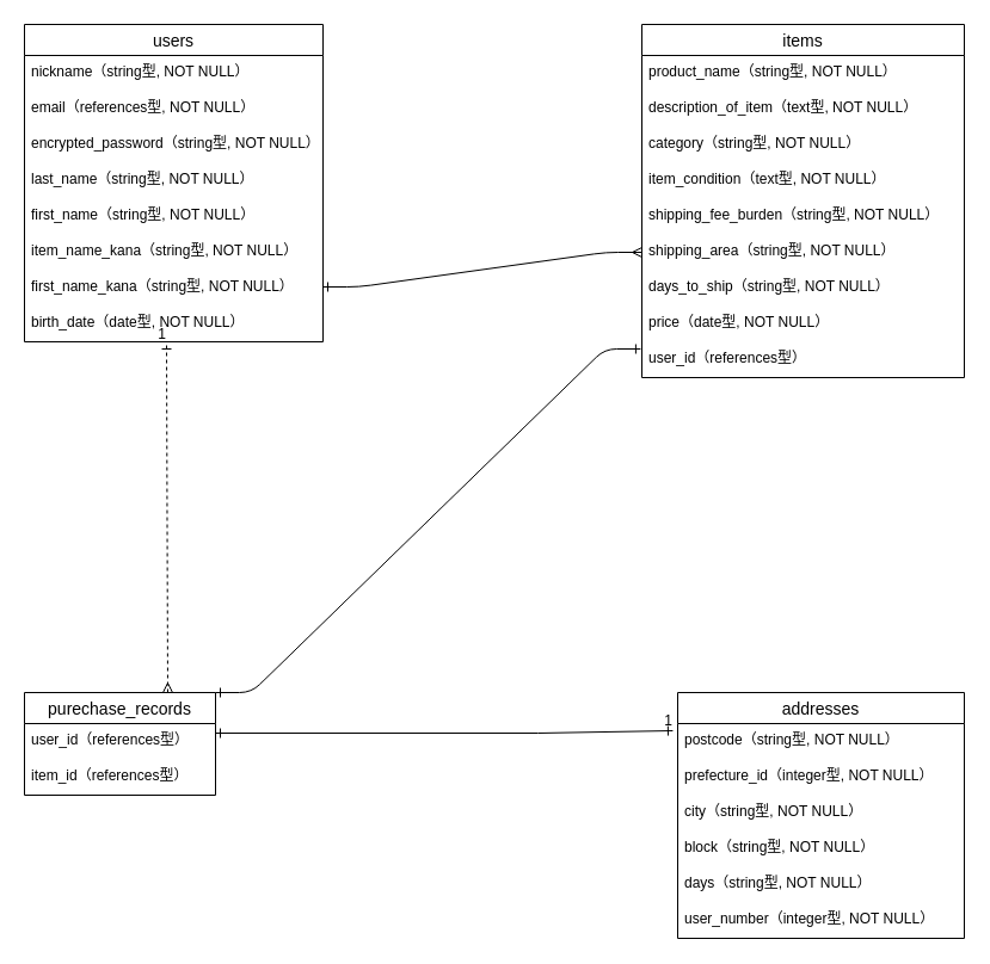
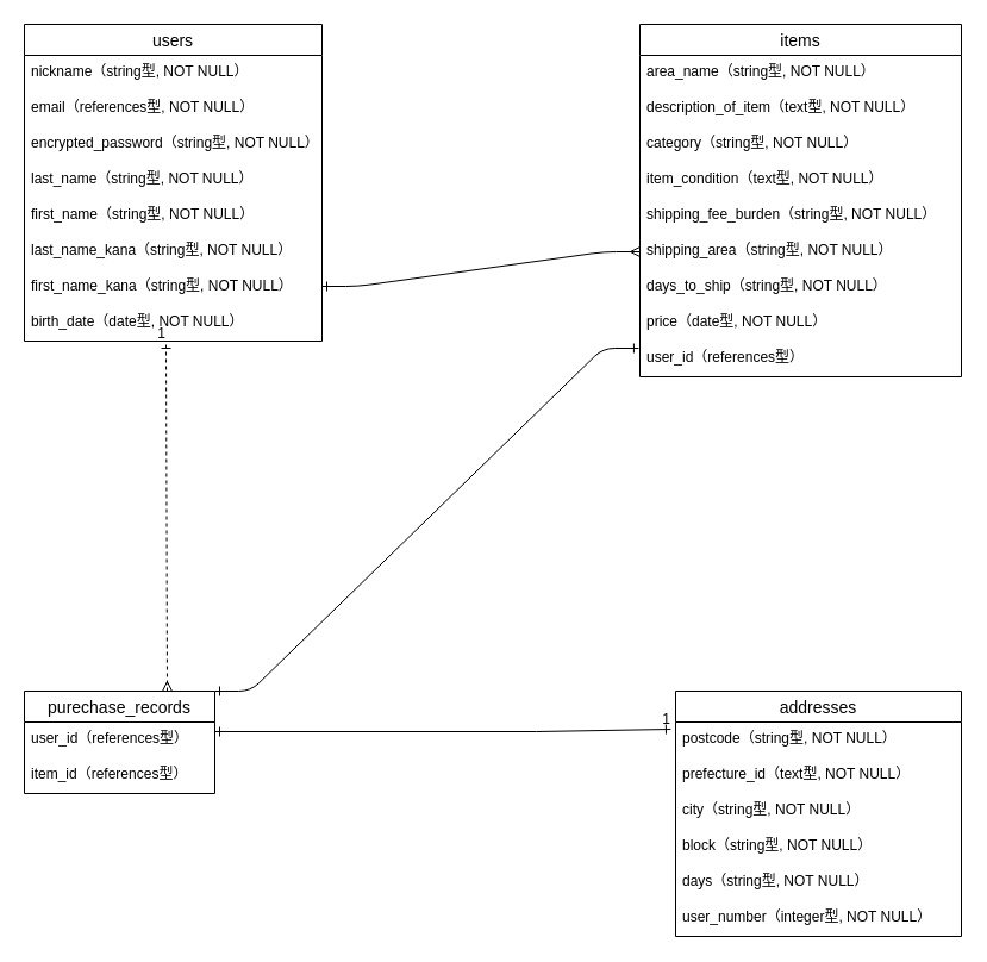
  <mxCell id="0" />
  <mxCell id="1" parent="0" />
  <mxCell id="2" value="users" style="swimlane;fontStyle=0;childLayout=stackLayout;horizontal=1;startSize=26;horizontalStack=0;resizeParent=1;resizeParentMax=0;resizeLast=0;collapsible=1;marginBottom=0;align=center;fontSize=14;" parent="1" vertex="1"><mxGeometry x="20" y="20" width="250" height="266" as="geometry" /></mxCell>
  <mxCell id="3" value="nickname（string型, NOT NULL）&#10;" style="text;strokeColor=none;fillColor=none;spacingLeft=4;spacingRight=4;overflow=hidden;rotatable=0;points=[[0,0.5],[1,0.5]];portConstraint=eastwest;fontSize=12;" parent="2" vertex="1"><mxGeometry y="26" width="250" height="30" as="geometry" /></mxCell>
  <mxCell id="4" value="email（references型, NOT NULL）" style="text;strokeColor=none;fillColor=none;spacingLeft=4;spacingRight=4;overflow=hidden;rotatable=0;points=[[0,0.5],[1,0.5]];portConstraint=eastwest;fontSize=12;" parent="2" vertex="1"><mxGeometry y="56" width="250" height="30" as="geometry" /></mxCell>
  <mxCell id="5" value="encrypted_password（string型, NOT NULL）" style="text;strokeColor=none;fillColor=none;spacingLeft=4;spacingRight=4;overflow=hidden;rotatable=0;points=[[0,0.5],[1,0.5]];portConstraint=eastwest;fontSize=12;" parent="2" vertex="1"><mxGeometry y="86" width="250" height="30" as="geometry" /></mxCell>
  <mxCell id="6" value="last_name（string型, NOT NULL）" style="text;strokeColor=none;fillColor=none;spacingLeft=4;spacingRight=4;overflow=hidden;rotatable=0;points=[[0,0.5],[1,0.5]];portConstraint=eastwest;fontSize=12;" parent="2" vertex="1"><mxGeometry y="116" width="250" height="30" as="geometry" /></mxCell>
  <mxCell id="7" value="first_name（string型, NOT NULL）" style="text;strokeColor=none;fillColor=none;spacingLeft=4;spacingRight=4;overflow=hidden;rotatable=0;points=[[0,0.5],[1,0.5]];portConstraint=eastwest;fontSize=12;" parent="2" vertex="1"><mxGeometry y="146" width="250" height="30" as="geometry" /></mxCell>
- <mxCell id="8" value="item_name_kana（string型, NOT NULL）" style="text;strokeColor=none;fillColor=none;spacingLeft=4;spacingRight=4;overflow=hidden;rotatable=0;points=[[0,0.5],[1,0.5]];portConstraint=eastwest;fontSize=12;" parent="2" vertex="1"><mxGeometry y="176" width="250" height="30" as="geometry" /></mxCell>
+ <mxCell id="8" value="last_name_kana（string型, NOT NULL）" style="text;strokeColor=none;fillColor=none;spacingLeft=4;spacingRight=4;overflow=hidden;rotatable=0;points=[[0,0.5],[1,0.5]];portConstraint=eastwest;fontSize=12;" parent="2" vertex="1"><mxGeometry y="176" width="250" height="30" as="geometry" /></mxCell>
  <mxCell id="9" value="first_name_kana（string型, NOT NULL）" style="text;strokeColor=none;fillColor=none;spacingLeft=4;spacingRight=4;overflow=hidden;rotatable=0;points=[[0,0.5],[1,0.5]];portConstraint=eastwest;fontSize=12;" parent="2" vertex="1"><mxGeometry y="206" width="250" height="30" as="geometry" /></mxCell>
  <mxCell id="10" value="birth_date（date型, NOT NULL）" style="text;strokeColor=none;fillColor=none;spacingLeft=4;spacingRight=4;overflow=hidden;rotatable=0;points=[[0,0.5],[1,0.5]];portConstraint=eastwest;fontSize=12;" parent="2" vertex="1"><mxGeometry y="236" width="250" height="30" as="geometry" /></mxCell>
  <mxCell id="11" value="items" style="swimlane;fontStyle=0;childLayout=stackLayout;horizontal=1;startSize=26;horizontalStack=0;resizeParent=1;resizeParentMax=0;resizeLast=0;collapsible=1;marginBottom=0;align=center;fontSize=14;" parent="1" vertex="1"><mxGeometry x="537" y="20" width="270" height="296" as="geometry" /></mxCell>
- <mxCell id="12" value="product_name（string型, NOT NULL）" style="text;strokeColor=none;fillColor=none;spacingLeft=4;spacingRight=4;overflow=hidden;rotatable=0;points=[[0,0.5],[1,0.5]];portConstraint=eastwest;fontSize=12;" parent="11" vertex="1"><mxGeometry y="26" width="270" height="30" as="geometry" /></mxCell>
+ <mxCell id="12" value="area_name（string型, NOT NULL）" style="text;strokeColor=none;fillColor=none;spacingLeft=4;spacingRight=4;overflow=hidden;rotatable=0;points=[[0,0.5],[1,0.5]];portConstraint=eastwest;fontSize=12;" parent="11" vertex="1"><mxGeometry y="26" width="270" height="30" as="geometry" /></mxCell>
  <mxCell id="13" value="description_of_item（text型, NOT NULL）" style="text;strokeColor=none;fillColor=none;spacingLeft=4;spacingRight=4;overflow=hidden;rotatable=0;points=[[0,0.5],[1,0.5]];portConstraint=eastwest;fontSize=12;" parent="11" vertex="1"><mxGeometry y="56" width="270" height="30" as="geometry" /></mxCell>
  <mxCell id="14" value="category（string型, NOT NULL）" style="text;strokeColor=none;fillColor=none;spacingLeft=4;spacingRight=4;overflow=hidden;rotatable=0;points=[[0,0.5],[1,0.5]];portConstraint=eastwest;fontSize=12;" parent="11" vertex="1"><mxGeometry y="86" width="270" height="30" as="geometry" /></mxCell>
  <mxCell id="15" value="item_condition（text型, NOT NULL）" style="text;strokeColor=none;fillColor=none;spacingLeft=4;spacingRight=4;overflow=hidden;rotatable=0;points=[[0,0.5],[1,0.5]];portConstraint=eastwest;fontSize=12;" parent="11" vertex="1"><mxGeometry y="116" width="270" height="30" as="geometry" /></mxCell>
  <mxCell id="16" value="shipping_fee_burden（string型, NOT NULL）" style="text;strokeColor=none;fillColor=none;spacingLeft=4;spacingRight=4;overflow=hidden;rotatable=0;points=[[0,0.5],[1,0.5]];portConstraint=eastwest;fontSize=12;" parent="11" vertex="1"><mxGeometry y="146" width="270" height="30" as="geometry" /></mxCell>
  <mxCell id="17" value="shipping_area（string型, NOT NULL）" style="text;strokeColor=none;fillColor=none;spacingLeft=4;spacingRight=4;overflow=hidden;rotatable=0;points=[[0,0.5],[1,0.5]];portConstraint=eastwest;fontSize=12;" parent="11" vertex="1"><mxGeometry y="176" width="270" height="30" as="geometry" /></mxCell>
  <mxCell id="18" value="days_to_ship（string型, NOT NULL）" style="text;strokeColor=none;fillColor=none;spacingLeft=4;spacingRight=4;overflow=hidden;rotatable=0;points=[[0,0.5],[1,0.5]];portConstraint=eastwest;fontSize=12;" parent="11" vertex="1"><mxGeometry y="206" width="270" height="30" as="geometry" /></mxCell>
  <mxCell id="19" value="price（date型, NOT NULL）" style="text;strokeColor=none;fillColor=none;spacingLeft=4;spacingRight=4;overflow=hidden;rotatable=0;points=[[0,0.5],[1,0.5]];portConstraint=eastwest;fontSize=12;" parent="11" vertex="1"><mxGeometry y="236" width="270" height="30" as="geometry" /></mxCell>
  <mxCell id="20" value="user_id（references型）" style="text;strokeColor=none;fillColor=none;spacingLeft=4;spacingRight=4;overflow=hidden;rotatable=0;points=[[0,0.5],[1,0.5]];portConstraint=eastwest;fontSize=12;" parent="11" vertex="1"><mxGeometry y="266" width="270" height="30" as="geometry" /></mxCell>
  <mxCell id="21" value="purechase_records" style="swimlane;fontStyle=0;childLayout=stackLayout;horizontal=1;startSize=26;horizontalStack=0;resizeParent=1;resizeParentMax=0;resizeLast=0;collapsible=1;marginBottom=0;align=center;fontSize=14;" parent="1" vertex="1"><mxGeometry x="20" y="580" width="160" height="86" as="geometry" /></mxCell>
  <mxCell id="22" value="user_id（references型）" style="text;strokeColor=none;fillColor=none;spacingLeft=4;spacingRight=4;overflow=hidden;rotatable=0;points=[[0,0.5],[1,0.5]];portConstraint=eastwest;fontSize=12;" parent="21" vertex="1"><mxGeometry y="26" width="160" height="30" as="geometry" /></mxCell>
  <mxCell id="23" value="item_id（references型）" style="text;strokeColor=none;fillColor=none;spacingLeft=4;spacingRight=4;overflow=hidden;rotatable=0;points=[[0,0.5],[1,0.5]];portConstraint=eastwest;fontSize=12;" parent="21" vertex="1"><mxGeometry y="56" width="160" height="30" as="geometry" /></mxCell>
  <mxCell id="24" value="addresses" style="swimlane;fontStyle=0;childLayout=stackLayout;horizontal=1;startSize=26;horizontalStack=0;resizeParent=1;resizeParentMax=0;resizeLast=0;collapsible=1;marginBottom=0;align=center;fontSize=14;" parent="1" vertex="1"><mxGeometry x="567" y="580" width="240" height="206" as="geometry" /></mxCell>
  <mxCell id="25" value="postcode（string型, NOT NULL）" style="text;strokeColor=none;fillColor=none;spacingLeft=4;spacingRight=4;overflow=hidden;rotatable=0;points=[[0,0.5],[1,0.5]];portConstraint=eastwest;fontSize=12;" parent="24" vertex="1"><mxGeometry y="26" width="240" height="30" as="geometry" /></mxCell>
- <mxCell id="26" value="prefecture_id（integer型, NOT NULL）" style="text;strokeColor=none;fillColor=none;spacingLeft=4;spacingRight=4;overflow=hidden;rotatable=0;points=[[0,0.5],[1,0.5]];portConstraint=eastwest;fontSize=12;" parent="24" vertex="1"><mxGeometry y="56" width="240" height="30" as="geometry" /></mxCell>
+ <mxCell id="26" value="prefecture_id（text型, NOT NULL）" style="text;strokeColor=none;fillColor=none;spacingLeft=4;spacingRight=4;overflow=hidden;rotatable=0;points=[[0,0.5],[1,0.5]];portConstraint=eastwest;fontSize=12;" parent="24" vertex="1"><mxGeometry y="56" width="240" height="30" as="geometry" /></mxCell>
  <mxCell id="27" value="city（string型, NOT NULL）" style="text;strokeColor=none;fillColor=none;spacingLeft=4;spacingRight=4;overflow=hidden;rotatable=0;points=[[0,0.5],[1,0.5]];portConstraint=eastwest;fontSize=12;" parent="24" vertex="1"><mxGeometry y="86" width="240" height="30" as="geometry" /></mxCell>
  <mxCell id="28" value="block（string型, NOT NULL）" style="text;strokeColor=none;fillColor=none;spacingLeft=4;spacingRight=4;overflow=hidden;rotatable=0;points=[[0,0.5],[1,0.5]];portConstraint=eastwest;fontSize=12;" parent="24" vertex="1"><mxGeometry y="116" width="240" height="30" as="geometry" /></mxCell>
  <mxCell id="29" value="days（string型, NOT NULL）" style="text;strokeColor=none;fillColor=none;spacingLeft=4;spacingRight=4;overflow=hidden;rotatable=0;points=[[0,0.5],[1,0.5]];portConstraint=eastwest;fontSize=12;" parent="24" vertex="1"><mxGeometry y="146" width="240" height="30" as="geometry" /></mxCell>
  <mxCell id="30" value="user_number（integer型, NOT NULL）" style="text;strokeColor=none;fillColor=none;spacingLeft=4;spacingRight=4;overflow=hidden;rotatable=0;points=[[0,0.5],[1,0.5]];portConstraint=eastwest;fontSize=12;" parent="24" vertex="1"><mxGeometry y="176" width="240" height="30" as="geometry" /></mxCell>
  <mxCell id="31" value="" style="edgeStyle=entityRelationEdgeStyle;fontSize=12;html=1;endArrow=ERmany;entryX=0;entryY=0.5;entryDx=0;entryDy=0;startArrow=ERone;startFill=0;endFill=0;strokeWidth=1;" parent="1" target="17" edge="1"><mxGeometry width="100" height="100" relative="1" as="geometry"><mxPoint x="270" y="240" as="sourcePoint" /><mxPoint x="370" y="140" as="targetPoint" /></mxGeometry></mxCell>
  <mxCell id="32" value="" style="edgeStyle=entityRelationEdgeStyle;fontSize=12;html=1;endArrow=ERone;endFill=1;strokeWidth=1;exitX=1;exitY=0;exitDx=0;exitDy=0;startArrow=ERone;startFill=0;entryX=-0.004;entryY=0.2;entryDx=0;entryDy=0;entryPerimeter=0;" parent="1" source="21" target="20" edge="1"><mxGeometry width="100" height="100" relative="1" as="geometry"><mxPoint x="370" y="540" as="sourcePoint" /><mxPoint x="520" y="316" as="targetPoint" /></mxGeometry></mxCell>
  <mxCell id="33" value="" style="endArrow=ERone;html=1;rounded=0;strokeWidth=1;entryX=0.476;entryY=1.067;entryDx=0;entryDy=0;entryPerimeter=0;exitX=0.75;exitY=0;exitDx=0;exitDy=0;startArrow=ERmany;startFill=0;endFill=0;dashed=1;" parent="1" source="21" target="10" edge="1"><mxGeometry relative="1" as="geometry"><mxPoint x="40" y="420" as="sourcePoint" /><mxPoint x="200" y="420" as="targetPoint" /></mxGeometry></mxCell>
  <mxCell id="34" value="1" style="resizable=0;html=1;align=right;verticalAlign=bottom;" parent="33" connectable="0" vertex="1"><mxGeometry x="1" relative="1" as="geometry" /></mxCell>
  <mxCell id="35" value="" style="endArrow=ERone;html=1;rounded=0;strokeWidth=1;exitX=1;exitY=0.267;exitDx=0;exitDy=0;exitPerimeter=0;entryX=-0.017;entryY=0.2;entryDx=0;entryDy=0;endFill=0;startArrow=ERone;startFill=0;entryPerimeter=0;" parent="1" source="22" target="25" edge="1"><mxGeometry relative="1" as="geometry"><mxPoint x="340" y="490" as="sourcePoint" /><mxPoint x="560" y="640" as="targetPoint" /><Array as="points"><mxPoint x="450" y="614" /></Array></mxGeometry></mxCell>
  <mxCell id="36" value="1" style="resizable=0;html=1;align=right;verticalAlign=bottom;" parent="35" connectable="0" vertex="1"><mxGeometry x="1" relative="1" as="geometry" /></mxCell>
